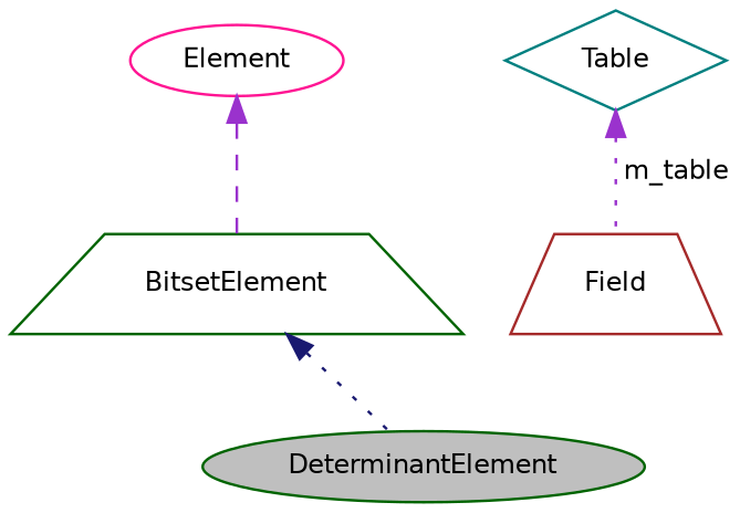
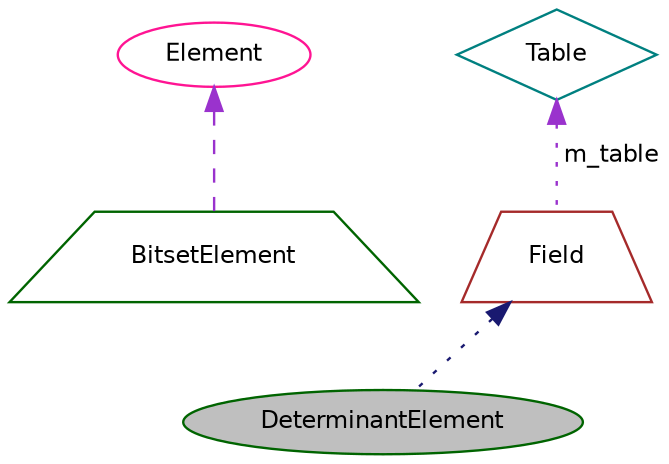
  digraph {
    node [color=darkgreen fillcolor=white fontname=Helvetica fontsize=10 shape=ellipse style=filled]
    edge [color=darkorchid3 dir=back fontname=Helvetica fontsize=10 labelfontname=Helvetica labelfontsize=10 style=dotted]
    n1 [fillcolor=grey75 fontcolor=black height=0.2 label=DeterminantElement width=0.4]
    n2 [height=0.2 label=BitsetElement shape=trapezium width=0.4]
    n3 [color=deeppink height=0.2 label=Element width=0.4]
    n4 [color=brown height=0.2 label=Field shape=trapezium width=0.4]
    n5 [color=teal height=0.2 label=Table shape=diamond width=0.4]
-   n2 -> n1 [color=midnightblue]
+   n4 -> n1 [color=midnightblue]
    n3 -> n2 [style=dashed]
    n5 -> n4 [label=" m_table"]
  }
